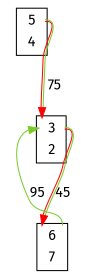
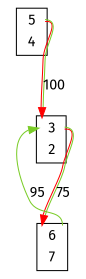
  digraph {
    fontname="Fira Sans"
    node [color=black fillcolor=white fontname="Fira Sans" shape=plaintext style=filled]
    edge [color="0 1 1:0.250 0.800 0.800" fontname="Fira Sans" headport=port_0x7febb63a7460_in]
    n1 [label=<<TABLE bgcolor = "white"> <TR><TD BORDER = "0" PORT = "port_0x7febb63a7460_in"></TD><TD BORDER = "0" PORT = "port_">3</TD><TD BORDER = "0" PORT = "port_0x7febb63a7460_out"></TD></TR> <TR><TD BORDER = "0" PORT = "port_0x7febb63a7a30_out"></TD><TD BORDER = "0" PORT = "port_">2</TD><TD BORDER = "0" PORT = "port_0x7febb63a7a30_in"></TD></TR> </TABLE>>]
    n2 [label=<<TABLE bgcolor = "white"> <TR><TD BORDER = "0" PORT = "port_0x7febb63a7940_in"></TD><TD BORDER = "0" PORT = "port_">6</TD><TD BORDER = "0" PORT = "port_0x7febb63a7940_out"></TD></TR> <TR><TD BORDER = "0" PORT = "port_0x7febb54101f0_out"></TD><TD BORDER = "0" PORT = "port_">7</TD><TD BORDER = "0" PORT = "port_0x7febb54101f0_in"></TD></TR> </TABLE>>]
    n3 [label=<<TABLE bgcolor = "white"> <TR><TD BORDER = "0" PORT = "port_0x7febb63a7400_in"></TD><TD BORDER = "0" PORT = "port_">5</TD><TD BORDER = "0" PORT = "port_0x7febb63a7400_out"></TD></TR> <TR><TD BORDER = "0" PORT = "port_0x7febb63a7310_out"></TD><TD BORDER = "0" PORT = "port_">4</TD><TD BORDER = "0" PORT = "port_0x7febb63a7310_in"></TD></TR> </TABLE>>]
-   n1 -> n2 [headport=port_0x7febb63a7940_in label=45 tailport=port_0x7febb63a7460_out]
+   n1 -> n2 [headport=port_0x7febb63a7940_in label=75 tailport=port_0x7febb63a7460_out]
    n2 -> n1 [color="0.250 0.800 0.800" label=95 tailport=port_0x7febb63a7940_out]
-   n3 -> n1 [label=75 tailport=port_0x7febb63a7400_out]
+   n3 -> n1 [label=100 tailport=port_0x7febb63a7400_out]
  }
